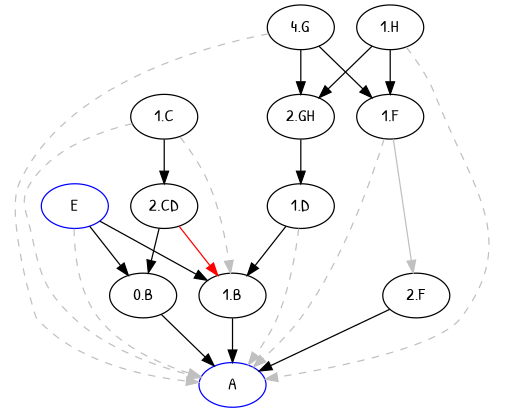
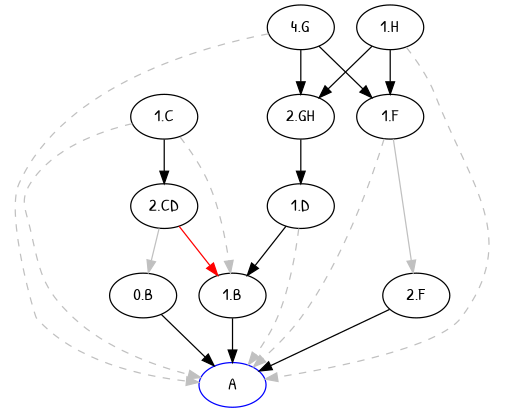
  digraph {
    fontname="Patrick Hand"
    rankdir=TB
    node [fontname="Patrick Hand"]
    edge [color=black fontname="Patrick Hand" style=filled]
    A [color=blue]
-   E [color=blue]
    "1.B"
    n4 [label="0.B"]
    "1.D"
    n6 [label="4.G"]
    "1.F"
    "2.GH"
    "2.F"
    "1.H"
    "2.CD"
    "1.C"
-   E -> A [color=grey style=dashed]
-   E -> "1.B"
-   E -> n4
    "1.B" -> A
    n4 -> A
    "1.D" -> A [color=grey style=dashed]
    "1.D" -> "1.B"
    n6 -> A [color=grey style=dashed]
    n6 -> "1.F"
    n6 -> "2.GH"
    "1.F" -> A [color=grey style=dashed]
    "1.F" -> "2.F" [color=grey]
    "2.GH" -> "1.D"
    "2.F" -> A
    "1.H" -> A [color=grey style=dashed]
    "1.H" -> "1.F"
    "1.H" -> "2.GH"
    "2.CD" -> "1.B" [color=red]
-   "2.CD" -> n4
+   "2.CD" -> n4 [color=grey]
    "1.C" -> A [color=grey style=dashed]
    "1.C" -> "1.B" [color=grey style=dashed]
    "1.C" -> "2.CD"
  }
